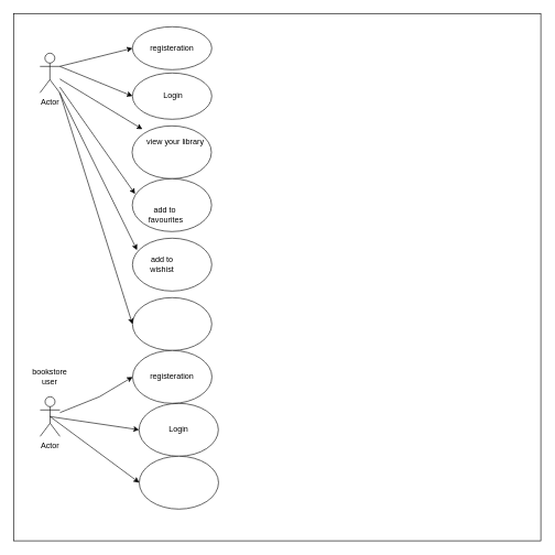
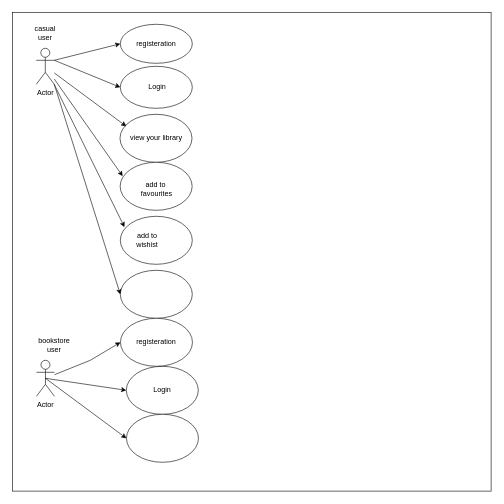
  <mxCell id="0" />
  <mxCell id="1" parent="0" />
  <mxCell id="2" value="" style="whiteSpace=wrap;html=1;aspect=fixed;" vertex="1" parent="1"><mxGeometry x="20" y="20" width="798" height="798" as="geometry" /></mxCell>
  <mxCell id="3" value="Actor" style="shape=umlActor;verticalLabelPosition=bottom;verticalAlign=top;html=1;outlineConnect=0;" parent="1" vertex="1"><mxGeometry x="60" y="80" width="30" height="60" as="geometry" /></mxCell>
  <mxCell id="4" value="Actor" style="shape=umlActor;verticalLabelPosition=bottom;verticalAlign=top;html=1;outlineConnect=0;" parent="1" vertex="1"><mxGeometry x="60.26" y="600" width="30" height="60" as="geometry" /></mxCell>
- <mxCell id="6" value="bookstore user&lt;br&gt;" style="text;html=1;strokeColor=none;fillColor=none;align=center;verticalAlign=middle;whiteSpace=wrap;rounded=0;" parent="1" vertex="1"><mxGeometry x="45" y="555" width="60" height="30" as="geometry" /></mxCell>
+ <mxCell id="5" value="casual user&lt;br&gt;" style="text;html=1;strokeColor=none;fillColor=none;align=center;verticalAlign=middle;whiteSpace=wrap;rounded=0;" parent="1" vertex="1"><mxGeometry x="45" y="40" width="60" height="30" as="geometry" /></mxCell>
+ <mxCell id="6" value="bookstore user&lt;br&gt;" style="text;html=1;strokeColor=none;fillColor=none;align=center;verticalAlign=middle;whiteSpace=wrap;rounded=0;" parent="1" vertex="1"><mxGeometry x="60" y="560" width="60" height="30" as="geometry" /></mxCell>
  <mxCell id="7" value="" style="ellipse;whiteSpace=wrap;html=1;" parent="1" vertex="1"><mxGeometry x="200" y="110" width="120" height="70" as="geometry" /></mxCell>
  <mxCell id="8" value="&amp;nbsp;Login" style="text;html=1;strokeColor=none;fillColor=none;align=center;verticalAlign=middle;whiteSpace=wrap;rounded=0;" parent="1" vertex="1"><mxGeometry x="230" y="130" width="60" height="30" as="geometry" /></mxCell>
  <mxCell id="9" value="" style="ellipse;whiteSpace=wrap;html=1;" parent="1" vertex="1"><mxGeometry x="199.48" y="190" width="120" height="80" as="geometry" /></mxCell>
  <mxCell id="10" value="" style="ellipse;whiteSpace=wrap;html=1;" parent="1" vertex="1"><mxGeometry x="200" y="450" width="120" height="80" as="geometry" /></mxCell>
- <mxCell id="11" value="view your library" style="text;html=1;strokeColor=none;fillColor=none;align=center;verticalAlign=middle;whiteSpace=wrap;rounded=0;" parent="1" vertex="1"><mxGeometry x="215" y="195" width="100" height="40" as="geometry" /></mxCell>
+ <mxCell id="11" value="view your library" style="text;html=1;strokeColor=none;fillColor=none;align=center;verticalAlign=middle;whiteSpace=wrap;rounded=0;" parent="1" vertex="1"><mxGeometry x="210" y="210" width="100" height="40" as="geometry" /></mxCell>
  <mxCell id="12" value="" style="ellipse;whiteSpace=wrap;html=1;" parent="1" vertex="1"><mxGeometry x="200" y="360" width="120" height="80" as="geometry" /></mxCell>
  <mxCell id="13" value="add to wishist&lt;br&gt;" style="text;html=1;strokeColor=none;fillColor=none;align=center;verticalAlign=middle;whiteSpace=wrap;rounded=0;" parent="1" vertex="1"><mxGeometry x="215" y="385" width="60" height="30" as="geometry" /></mxCell>
  <mxCell id="14" value="" style="endArrow=classic;html=1;rounded=0;entryX=0;entryY=0.5;entryDx=0;entryDy=0;exitX=1;exitY=0.333;exitDx=0;exitDy=0;exitPerimeter=0;" parent="1" source="3" target="7" edge="1"><mxGeometry width="50" height="50" relative="1" as="geometry"><mxPoint x="350" y="280" as="sourcePoint" /><mxPoint x="400" y="230" as="targetPoint" /></mxGeometry></mxCell>
  <mxCell id="15" value="" style="endArrow=classic;html=1;rounded=0;entryX=0;entryY=0.5;entryDx=0;entryDy=0;exitX=1;exitY=1;exitDx=0;exitDy=0;exitPerimeter=0;" parent="1" source="3" target="10" edge="1"><mxGeometry width="50" height="50" relative="1" as="geometry"><mxPoint x="50" y="220" as="sourcePoint" /><mxPoint x="100" y="170" as="targetPoint" /></mxGeometry></mxCell>
  <mxCell id="16" value="" style="ellipse;whiteSpace=wrap;html=1;" parent="1" vertex="1"><mxGeometry x="199.74" y="270" width="120" height="80" as="geometry" /></mxCell>
  <mxCell id="17" value="" style="ellipse;whiteSpace=wrap;html=1;" parent="1" vertex="1"><mxGeometry x="210" y="610" width="120" height="80" as="geometry" /></mxCell>
  <mxCell id="18" value="" style="ellipse;whiteSpace=wrap;html=1;" parent="1" vertex="1"><mxGeometry x="210.26" y="690" width="120" height="80" as="geometry" /></mxCell>
  <mxCell id="19" value="Login&lt;br&gt;" style="text;html=1;strokeColor=none;fillColor=none;align=center;verticalAlign=middle;whiteSpace=wrap;rounded=0;" parent="1" vertex="1"><mxGeometry x="240" y="635" width="60" height="30" as="geometry" /></mxCell>
  <mxCell id="20" value="" style="endArrow=classic;html=1;rounded=0;exitX=0.5;exitY=0.5;exitDx=0;exitDy=0;exitPerimeter=0;entryX=0;entryY=0.5;entryDx=0;entryDy=0;" parent="1" source="4" target="17" edge="1"><mxGeometry width="50" height="50" relative="1" as="geometry"><mxPoint x="350.26" y="540" as="sourcePoint" /><mxPoint x="400.26" y="490" as="targetPoint" /></mxGeometry></mxCell>
  <mxCell id="21" value="" style="endArrow=classic;html=1;rounded=0;entryX=0;entryY=0.5;entryDx=0;entryDy=0;exitX=0.5;exitY=0.5;exitDx=0;exitDy=0;exitPerimeter=0;" parent="1" source="4" target="18" edge="1"><mxGeometry width="50" height="50" relative="1" as="geometry"><mxPoint x="80.26" y="750" as="sourcePoint" /><mxPoint x="130.26" y="700" as="targetPoint" /></mxGeometry></mxCell>
- <mxCell id="22" value="add to&lt;br&gt;&amp;nbsp;favourites" style="text;html=1;strokeColor=none;fillColor=none;align=center;verticalAlign=middle;whiteSpace=wrap;rounded=0;" parent="1" vertex="1"><mxGeometry x="219.48" y="310" width="60" height="30" as="geometry" /></mxCell>
+ <mxCell id="22" value="add to&lt;br&gt;&amp;nbsp;favourites" style="text;html=1;strokeColor=none;fillColor=none;align=center;verticalAlign=middle;whiteSpace=wrap;rounded=0;" parent="1" vertex="1"><mxGeometry x="229.48" y="300" width="60" height="30" as="geometry" /></mxCell>
  <mxCell id="23" value="" style="ellipse;whiteSpace=wrap;html=1;" parent="1" vertex="1"><mxGeometry x="200" y="40" width="120" height="65" as="geometry" /></mxCell>
  <mxCell id="24" value="registeration" style="text;html=1;strokeColor=none;fillColor=none;align=center;verticalAlign=middle;whiteSpace=wrap;rounded=0;" parent="1" vertex="1"><mxGeometry x="230.26" y="58" width="60" height="30" as="geometry" /></mxCell>
  <mxCell id="25" value="" style="ellipse;whiteSpace=wrap;html=1;" parent="1" vertex="1"><mxGeometry x="200.26" y="530" width="120" height="80" as="geometry" /></mxCell>
  <mxCell id="26" value="" style="endArrow=classic;html=1;rounded=0;entryX=0;entryY=0.5;entryDx=0;entryDy=0;" parent="1" source="4" target="25" edge="1"><mxGeometry width="50" height="50" relative="1" as="geometry"><mxPoint x="70.26" y="730" as="sourcePoint" /><mxPoint x="120.26" y="680" as="targetPoint" /><Array as="points"><mxPoint x="150" y="600" /></Array></mxGeometry></mxCell>
  <mxCell id="27" value="registeration" style="text;html=1;strokeColor=none;fillColor=none;align=center;verticalAlign=middle;whiteSpace=wrap;rounded=0;" parent="1" vertex="1"><mxGeometry x="230.26" y="555" width="60" height="30" as="geometry" /></mxCell>
  <mxCell id="28" value="" style="endArrow=classic;html=1;rounded=0;exitX=1;exitY=0.333;exitDx=0;exitDy=0;exitPerimeter=0;entryX=0;entryY=0.5;entryDx=0;entryDy=0;" edge="1" parent="1" source="3" target="23"><mxGeometry width="50" height="50" relative="1" as="geometry"><mxPoint x="130" y="90" as="sourcePoint" /><mxPoint x="180" y="40" as="targetPoint" /></mxGeometry></mxCell>
  <mxCell id="29" value="" style="endArrow=classic;html=1;rounded=0;entryX=0.035;entryY=0.288;entryDx=0;entryDy=0;entryPerimeter=0;" edge="1" parent="1" source="3" target="16"><mxGeometry width="50" height="50" relative="1" as="geometry"><mxPoint x="100" y="130" as="sourcePoint" /><mxPoint x="100" y="210" as="targetPoint" /></mxGeometry></mxCell>
  <mxCell id="30" value="" style="endArrow=classic;html=1;rounded=0;entryX=0.058;entryY=0.225;entryDx=0;entryDy=0;entryPerimeter=0;" edge="1" parent="1" source="3" target="12"><mxGeometry width="50" height="50" relative="1" as="geometry"><mxPoint x="90" y="360" as="sourcePoint" /><mxPoint x="140" y="310" as="targetPoint" /></mxGeometry></mxCell>
  <mxCell id="31" value="" style="endArrow=classic;html=1;rounded=0;entryX=0;entryY=0;entryDx=0;entryDy=0;" edge="1" parent="1" source="3" target="11"><mxGeometry width="50" height="50" relative="1" as="geometry"><mxPoint x="170" y="230" as="sourcePoint" /><mxPoint x="220" y="180" as="targetPoint" /></mxGeometry></mxCell>
